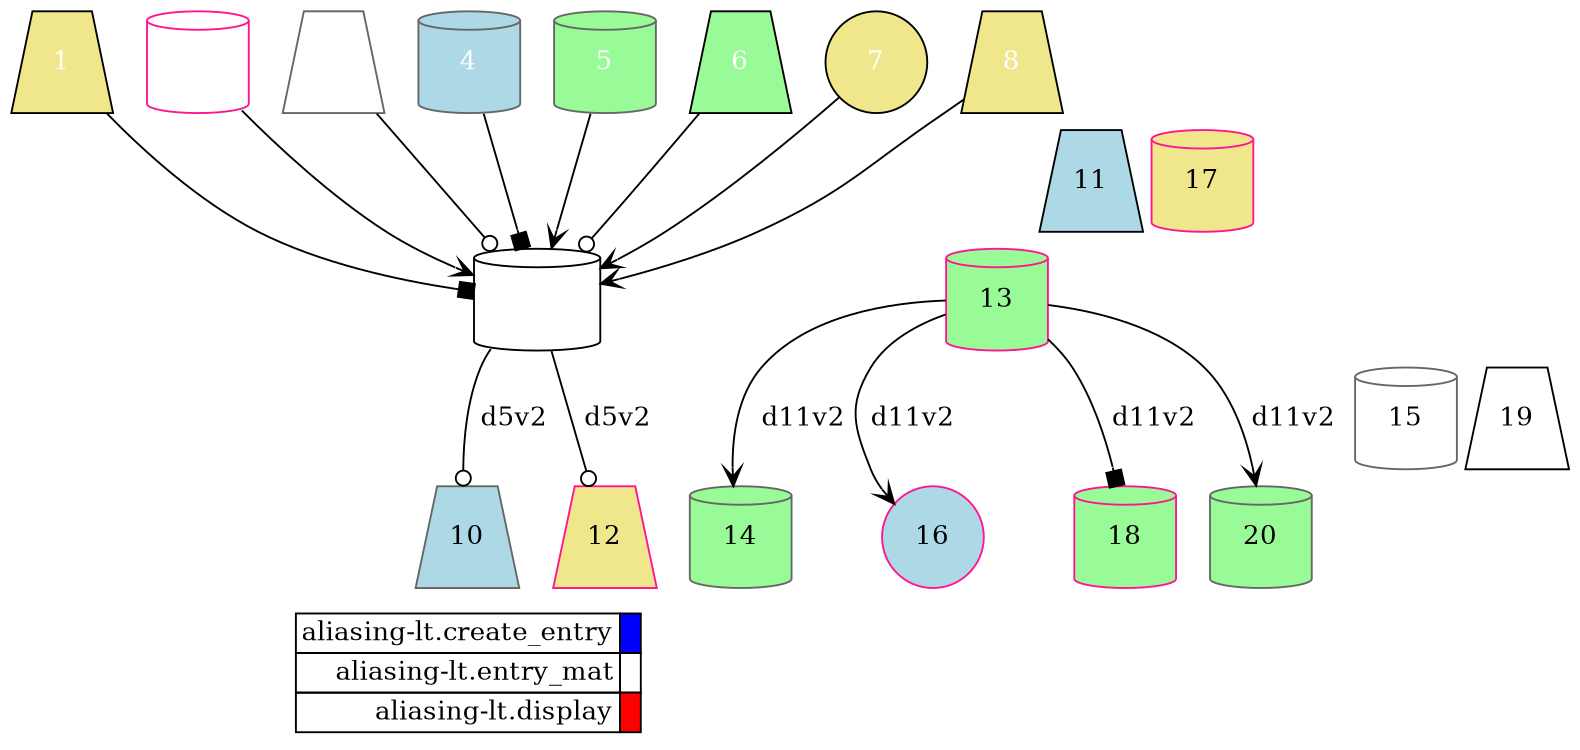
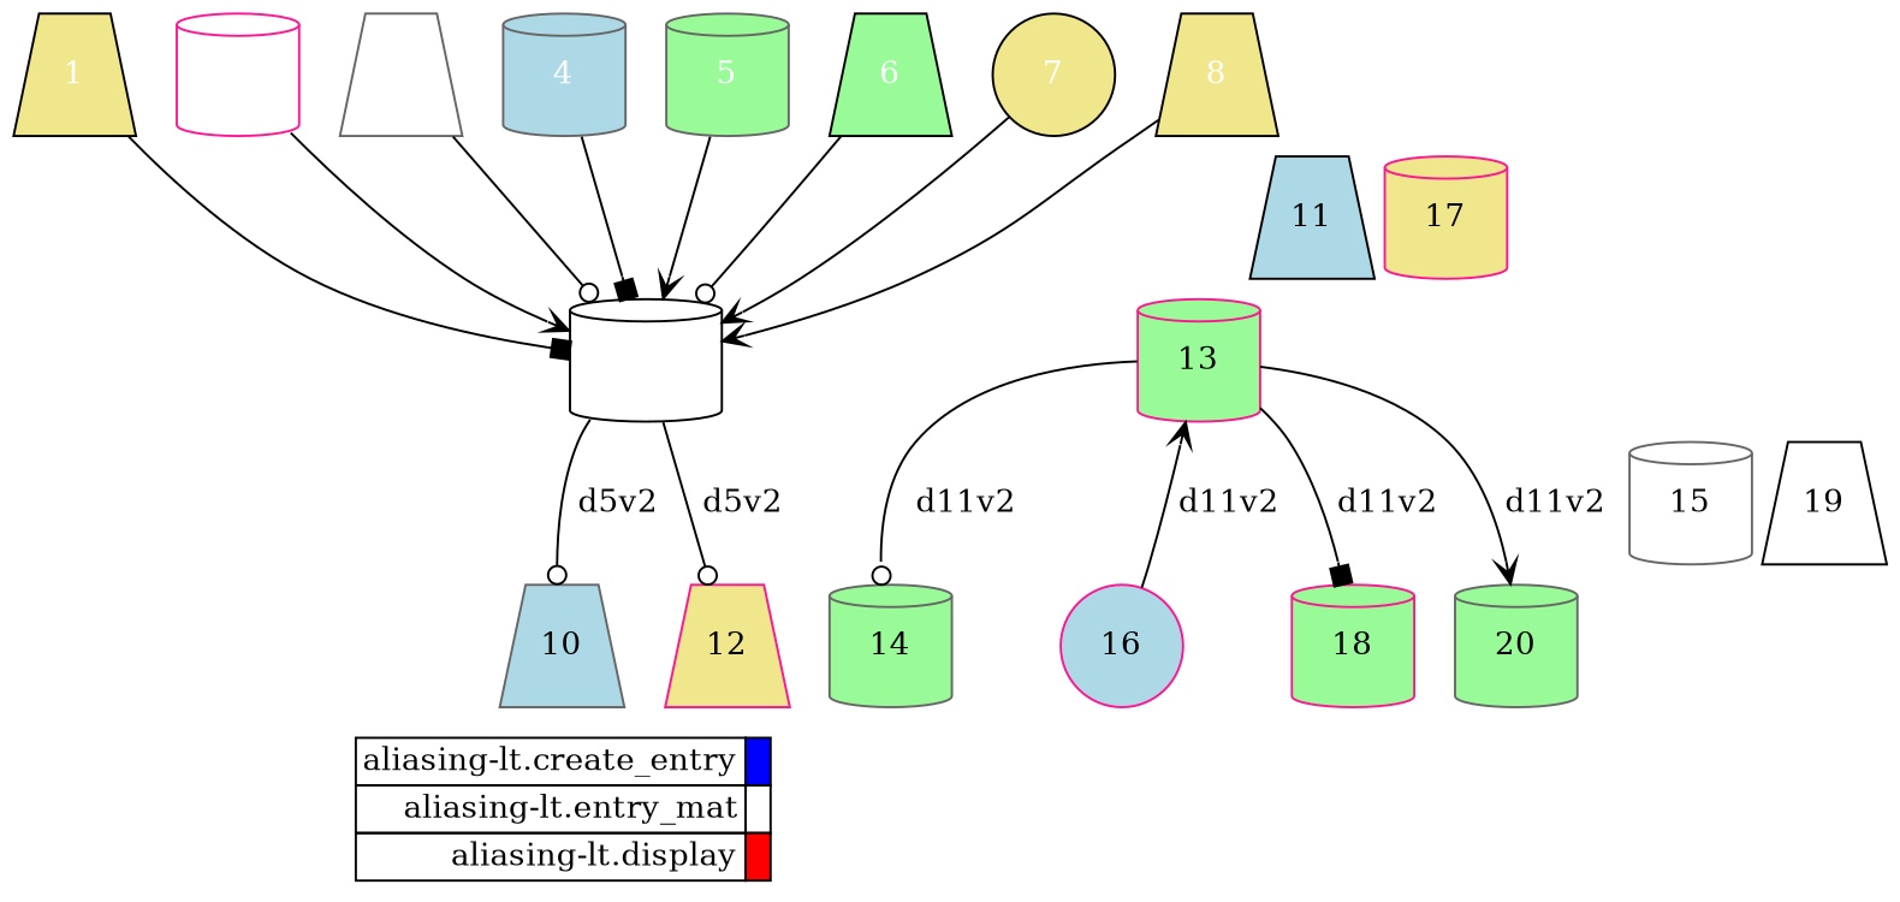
  digraph {
    labeljust=l
    rankdir=TB
    node [color=black fillcolor=palegreen fontcolor="#000000" shape=cylinder style=filled]
    edge [arrowhead=vee]
    1 [fillcolor=khaki fontcolor="#ffffff" height=0.75 shape=trapezium]
    n2 [fillcolor=white fontcolor="#FFFFFF" height=0.75 label=barrier]
    2 [color=deeppink fillcolor=white fontcolor="#ffffff" height=0.75]
    3 [color=gray40 fillcolor=white fontcolor="#ffffff" height=0.75 shape=trapezium]
    4 [color=gray40 fillcolor=lightblue fontcolor="#ffffff" height=0.75]
    5 [color=gray40 fontcolor="#ffffff" height=0.75]
    6 [fontcolor="#ffffff" height=0.75 shape=trapezium]
    7 [fillcolor=khaki fontcolor="#ffffff" height=0.75 shape=ellipse]
    8 [fillcolor=khaki fontcolor="#ffffff" height=0.75 shape=trapezium]
    10 [color=gray40 fillcolor=lightblue height=0.75 shape=trapezium]
    12 [color=deeppink fillcolor=khaki height=0.75 shape=trapezium]
    11 [fillcolor=lightblue height=0.75 shape=trapezium]
    13 [color=deeppink height=0.75]
    14 [color=gray40 height=0.75]
    16 [color=deeppink fillcolor=lightblue height=0.75 shape=ellipse]
    18 [color=deeppink height=0.75]
    20 [color=gray40 height=0.75]
    15 [color=gray40 fillcolor=white height=0.75]
    17 [color=deeppink fillcolor=khaki height=0.75]
    19 [fillcolor=white height=0.75 shape=trapezium]
    n21 [height=0.75 label=<       <table border="0" cellpadding="2" cellspacing="0" cellborder="1"> <tr> <td align="right">aliasing-lt.create_entry</td> <td bgcolor="#0000ff">&nbsp;</td> </tr> <tr> <td align="right">aliasing-lt.entry_mat</td> <td bgcolor="#ffffff">&nbsp;</td> </tr> <tr> <td align="right">aliasing-lt.display</td> <td bgcolor="#ff0000">&nbsp;</td> </tr>       </table>     > shape=plaintext color="" fillcolor="" fontcolor="" style=""]
    subgraph sub_1 {
      ranksep=0.20
      1
      n2
      2
      3
      4
      5
      6
      7
      8
      10
      12
      11
      13
      14
      16
      18
      20
      15
      17
      19
    }
    subgraph sub_2 {
      label=Legend
      rank=sink
      ranksep=0.20
      n21
    }
    1 -> n2 [arrowhead=box]
    n2 -> 10 [arrowhead=odot label=d5v2]
    n2 -> 12 [arrowhead=odot label=d5v2]
    2 -> n2
    3 -> n2 [arrowhead=odot]
    4 -> n2 [arrowhead=box]
    5 -> n2
    6 -> n2 [arrowhead=odot]
    7 -> n2
    8 -> n2
-   13 -> 14 [label=d11v2]
-   13 -> 16 [label=d11v2]
+   13 -> 14 [arrowhead=odot label=d11v2]
+   16 -> 13 [label=d11v2]
    13 -> 18 [arrowhead=box label=d11v2]
    13 -> 20 [label=d11v2]
  }
